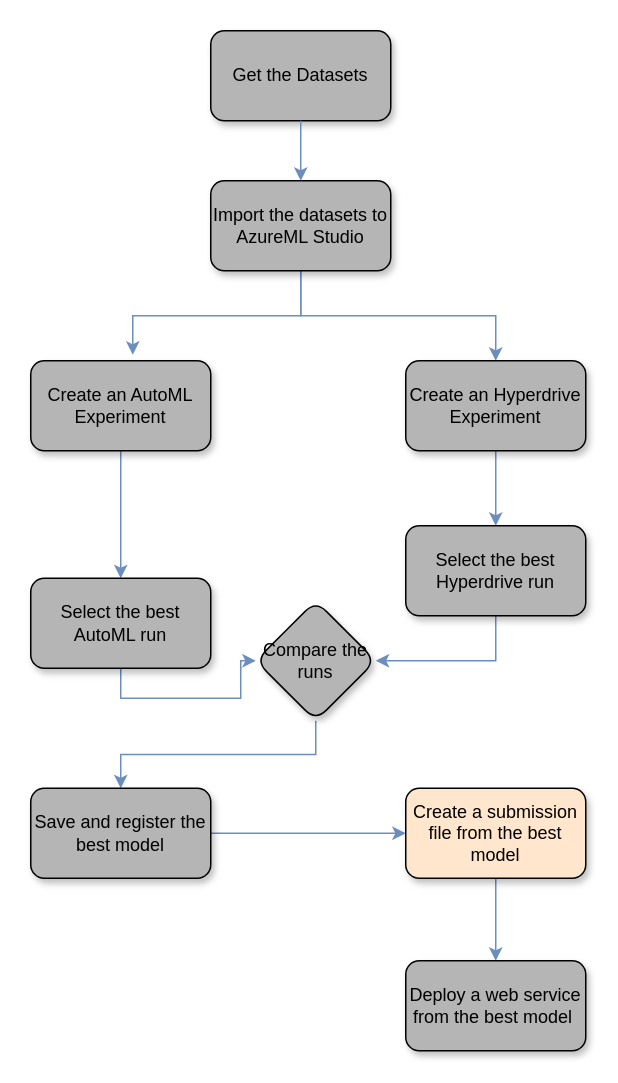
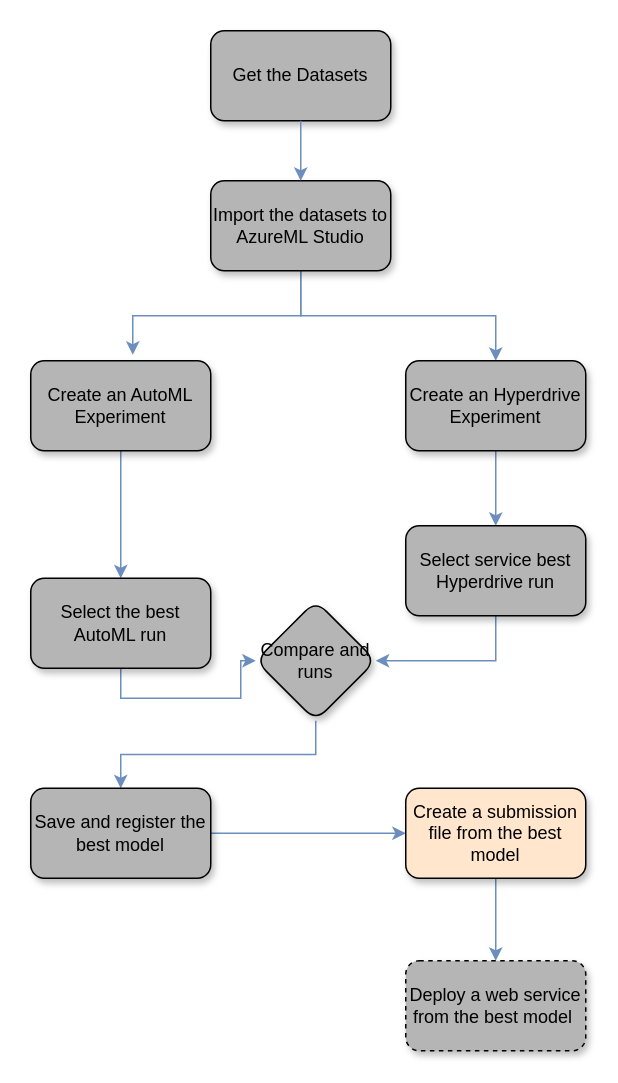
  <mxCell id="0" />
  <mxCell id="1" parent="0" />
  <mxCell id="2" value="Get the Datasets" style="rounded=1;whiteSpace=wrap;html=1;shadow=1;fillColor=#B5B5B5;" vertex="1" parent="1"><mxGeometry x="140" y="20" width="120" height="60" as="geometry" /></mxCell>
  <mxCell id="3" style="edgeStyle=orthogonalEdgeStyle;rounded=0;orthogonalLoop=1;jettySize=auto;html=1;exitX=0.5;exitY=1;exitDx=0;exitDy=0;entryX=0.567;entryY=-0.067;entryDx=0;entryDy=0;entryPerimeter=0;fillColor=#dae8fc;strokeColor=#6c8ebf;" edge="1" parent="1" source="5" target="8"><mxGeometry relative="1" as="geometry" /></mxCell>
  <mxCell id="4" style="edgeStyle=orthogonalEdgeStyle;rounded=0;orthogonalLoop=1;jettySize=auto;html=1;exitX=0.5;exitY=1;exitDx=0;exitDy=0;entryX=0.5;entryY=0;entryDx=0;entryDy=0;fillColor=#dae8fc;strokeColor=#6c8ebf;" edge="1" parent="1" source="5" target="10"><mxGeometry relative="1" as="geometry" /></mxCell>
  <mxCell id="5" value="Import the datasets to AzureML Studio" style="rounded=1;whiteSpace=wrap;html=1;shadow=1;fillColor=#B5B5B5;" vertex="1" parent="1"><mxGeometry x="140" y="120" width="120" height="60" as="geometry" /></mxCell>
  <mxCell id="6" value="" style="endArrow=classic;html=1;exitX=0.5;exitY=1;exitDx=0;exitDy=0;entryX=0.5;entryY=0;entryDx=0;entryDy=0;fillColor=#dae8fc;strokeColor=#6c8ebf;" edge="1" parent="1" source="2" target="5"><mxGeometry width="50" height="50" relative="1" as="geometry"><mxPoint x="-384" y="420" as="sourcePoint" /><mxPoint x="-334" y="370" as="targetPoint" /></mxGeometry></mxCell>
  <mxCell id="7" style="edgeStyle=orthogonalEdgeStyle;rounded=0;orthogonalLoop=1;jettySize=auto;html=1;exitX=0.5;exitY=1;exitDx=0;exitDy=0;entryX=0.5;entryY=0;entryDx=0;entryDy=0;fillColor=#dae8fc;strokeColor=#6c8ebf;" edge="1" parent="1" source="8" target="14"><mxGeometry relative="1" as="geometry" /></mxCell>
  <mxCell id="8" value="Create an AutoML Experiment" style="rounded=1;whiteSpace=wrap;html=1;shadow=1;fillColor=#B5B5B5;" vertex="1" parent="1"><mxGeometry x="20" y="240" width="120" height="60" as="geometry" /></mxCell>
  <mxCell id="9" style="edgeStyle=orthogonalEdgeStyle;rounded=0;orthogonalLoop=1;jettySize=auto;html=1;exitX=0.5;exitY=1;exitDx=0;exitDy=0;entryX=0.5;entryY=0;entryDx=0;entryDy=0;fillColor=#dae8fc;strokeColor=#6c8ebf;" edge="1" parent="1" source="10" target="16"><mxGeometry relative="1" as="geometry" /></mxCell>
  <mxCell id="10" value="Create an Hyperdrive Experiment" style="rounded=1;whiteSpace=wrap;html=1;shadow=1;fillColor=#B5B5B5;" vertex="1" parent="1"><mxGeometry x="270" y="240" width="120" height="60" as="geometry" /></mxCell>
  <mxCell id="11" style="edgeStyle=orthogonalEdgeStyle;rounded=0;orthogonalLoop=1;jettySize=auto;html=1;exitX=0.5;exitY=1;exitDx=0;exitDy=0;entryX=0.5;entryY=0;entryDx=0;entryDy=0;fillColor=#dae8fc;strokeColor=#6c8ebf;" edge="1" parent="1" source="12" target="18"><mxGeometry relative="1" as="geometry" /></mxCell>
- <mxCell id="12" value="Compare the runs" style="rhombus;whiteSpace=wrap;html=1;rounded=1;shadow=1;fillColor=#B5B5B5;" vertex="1" parent="1"><mxGeometry x="170" y="400" width="80" height="80" as="geometry" /></mxCell>
+ <mxCell id="12" value="Compare and runs" style="rhombus;whiteSpace=wrap;html=1;rounded=1;shadow=1;fillColor=#B5B5B5;" vertex="1" parent="1"><mxGeometry x="170" y="400" width="80" height="80" as="geometry" /></mxCell>
  <mxCell id="13" style="edgeStyle=orthogonalEdgeStyle;rounded=0;orthogonalLoop=1;jettySize=auto;html=1;exitX=0.5;exitY=1;exitDx=0;exitDy=0;entryX=0;entryY=0.5;entryDx=0;entryDy=0;fillColor=#dae8fc;strokeColor=#6c8ebf;" edge="1" parent="1" source="14" target="12"><mxGeometry relative="1" as="geometry" /></mxCell>
  <mxCell id="14" value="Select the best AutoML run" style="rounded=1;whiteSpace=wrap;html=1;shadow=1;fillColor=#B5B5B5;" vertex="1" parent="1"><mxGeometry x="20" y="385" width="120" height="60" as="geometry" /></mxCell>
  <mxCell id="15" style="edgeStyle=orthogonalEdgeStyle;rounded=0;orthogonalLoop=1;jettySize=auto;html=1;exitX=0.5;exitY=1;exitDx=0;exitDy=0;entryX=1;entryY=0.5;entryDx=0;entryDy=0;fillColor=#dae8fc;strokeColor=#6c8ebf;" edge="1" parent="1" source="16" target="12"><mxGeometry relative="1" as="geometry" /></mxCell>
- <mxCell id="16" value="Select the best Hyperdrive run" style="rounded=1;whiteSpace=wrap;html=1;shadow=1;fillColor=#B5B5B5;" vertex="1" parent="1"><mxGeometry x="270" y="350" width="120" height="60" as="geometry" /></mxCell>
+ <mxCell id="16" value="Select service best Hyperdrive run" style="rounded=1;whiteSpace=wrap;html=1;shadow=1;fillColor=#B5B5B5;" vertex="1" parent="1"><mxGeometry x="270" y="350" width="120" height="60" as="geometry" /></mxCell>
  <mxCell id="17" style="edgeStyle=orthogonalEdgeStyle;rounded=0;orthogonalLoop=1;jettySize=auto;html=1;exitX=1;exitY=0.5;exitDx=0;exitDy=0;fillColor=#dae8fc;strokeColor=#6c8ebf;" edge="1" parent="1" source="18" target="20"><mxGeometry relative="1" as="geometry" /></mxCell>
  <mxCell id="18" value="Save and register the best model" style="rounded=1;whiteSpace=wrap;html=1;shadow=1;fillColor=#B5B5B5;" vertex="1" parent="1"><mxGeometry x="20" y="525" width="120" height="60" as="geometry" /></mxCell>
  <mxCell id="19" style="edgeStyle=orthogonalEdgeStyle;rounded=0;orthogonalLoop=1;jettySize=auto;html=1;exitX=0.5;exitY=1;exitDx=0;exitDy=0;entryX=0.5;entryY=0;entryDx=0;entryDy=0;fillColor=#dae8fc;strokeColor=#6c8ebf;" edge="1" parent="1" source="20" target="21"><mxGeometry relative="1" as="geometry" /></mxCell>
  <mxCell id="20" value="Create a submission file from the best model" style="rounded=1;whiteSpace=wrap;html=1;shadow=1;fillColor=#ffe6cc;" vertex="1" parent="1"><mxGeometry x="270" y="525" width="120" height="60" as="geometry" /></mxCell>
- <mxCell id="21" value="Deploy a web service from the best model&amp;nbsp;" style="rounded=1;whiteSpace=wrap;html=1;shadow=1;fillColor=#B5B5B5;" vertex="1" parent="1"><mxGeometry x="270" y="640" width="120" height="60" as="geometry" /></mxCell>
+ <mxCell id="21" value="Deploy a web service from the best model&amp;nbsp;" style="rounded=1;whiteSpace=wrap;html=1;shadow=1;fillColor=#B5B5B5;dashed=1;" vertex="1" parent="1"><mxGeometry x="270" y="640" width="120" height="60" as="geometry" /></mxCell>
